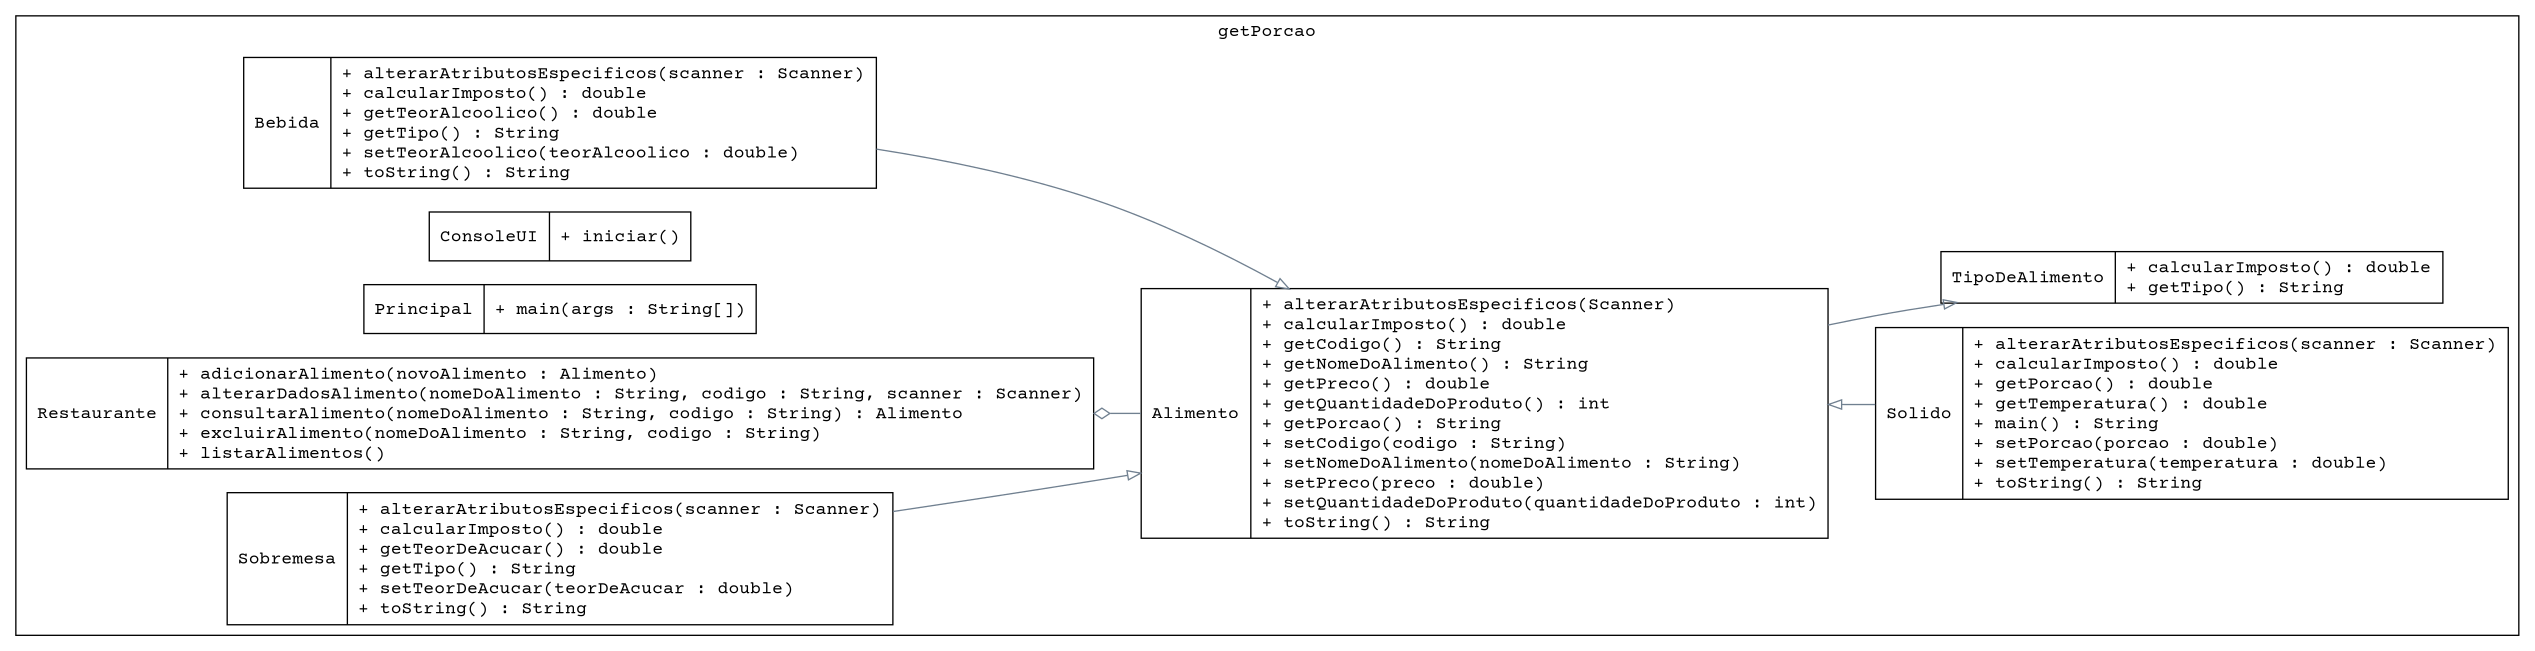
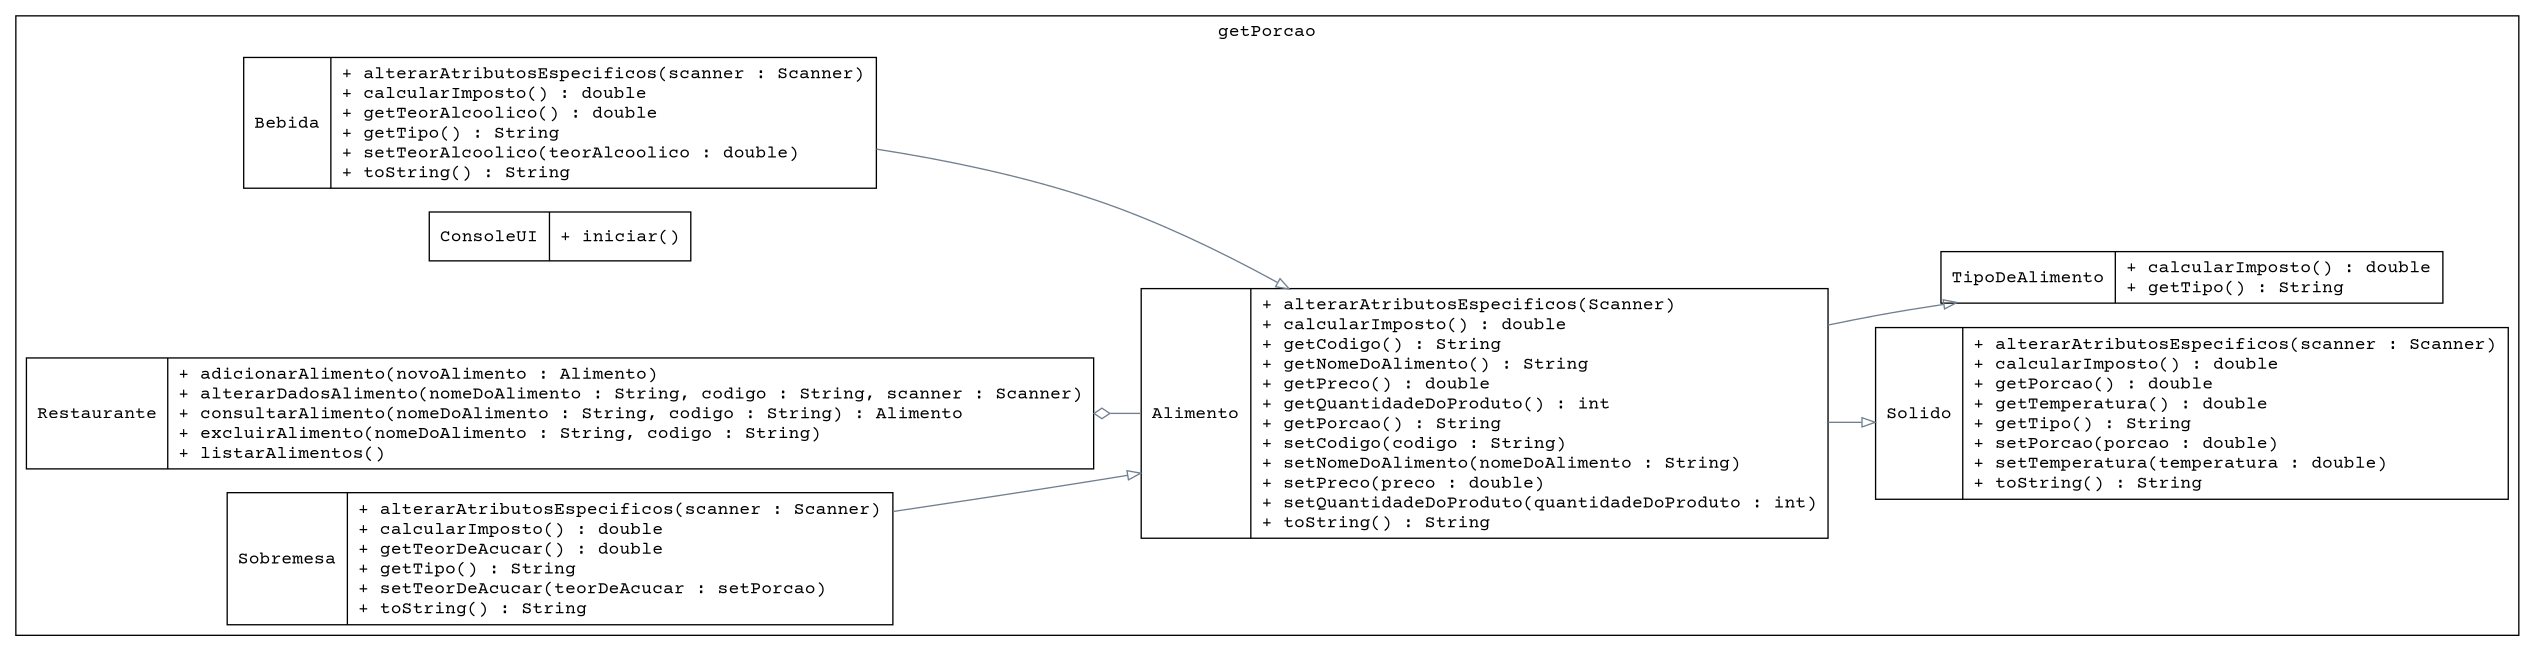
  digraph {
    fontname="Courier Prime"
    rankdir=LR
    node [fontname="Courier Prime" shape=record]
    edge [arrowhead=empty color=slategray fontname="Courier Prime" fontsize=11]
    n1 [label="{Alimento | + alterarAtributosEspecificos(Scanner)\l+ calcularImposto() : double\l+ getCodigo() : String\l+ getNomeDoAlimento() : String\l+ getPreco() : double\l+ getQuantidadeDoProduto() : int\l+ getPorcao() : String\l+ setCodigo(codigo : String)\l+ setNomeDoAlimento(nomeDoAlimento : String)\l+ setPreco(preco : double)\l+ setQuantidadeDoProduto(quantidadeDoProduto : int)\l+ toString() : String\l}"]
    n2 [label="{Bebida | + alterarAtributosEspecificos(scanner : Scanner)\l+ calcularImposto() : double\l+ getTeorAlcoolico() : double\l+ getTipo() : String\l+ setTeorAlcoolico(teorAlcoolico : double)\l+ toString() : String\l}"]
    n3 [label="{ConsoleUI | + iniciar()\l}"]
-   n4 [label="{Principal | + main(args : String[])\l}"]
    n5 [label="{Restaurante | + adicionarAlimento(novoAlimento : Alimento)\l+ alterarDadosAlimento(nomeDoAlimento : String, codigo : String, scanner : Scanner)\l+ consultarAlimento(nomeDoAlimento : String, codigo : String) : Alimento\l+ excluirAlimento(nomeDoAlimento : String, codigo : String)\l+ listarAlimentos()\l}"]
-   n6 [label="{Sobremesa | + alterarAtributosEspecificos(scanner : Scanner)\l+ calcularImposto() : double\l+ getTeorDeAcucar() : double\l+ getTipo() : String\l+ setTeorDeAcucar(teorDeAcucar : double)\l+ toString() : String\l}"]
-   n7 [label="{Solido | + alterarAtributosEspecificos(scanner : Scanner)\l+ calcularImposto() : double\l+ getPorcao() : double\l+ getTemperatura() : double\l+ main() : String\l+ setPorcao(porcao : double)\l+ setTemperatura(temperatura : double)\l+ toString() : String\l}"]
+   n6 [label="{Sobremesa | + alterarAtributosEspecificos(scanner : Scanner)\l+ calcularImposto() : double\l+ getTeorDeAcucar() : double\l+ getTipo() : String\l+ setTeorDeAcucar(teorDeAcucar : setPorcao)\l+ toString() : String\l}"]
+   n7 [label="{Solido | + alterarAtributosEspecificos(scanner : Scanner)\l+ calcularImposto() : double\l+ getPorcao() : double\l+ getTemperatura() : double\l+ getTipo() : String\l+ setPorcao(porcao : double)\l+ setTemperatura(temperatura : double)\l+ toString() : String\l}"]
    n8 [label="{TipoDeAlimento | + calcularImposto() : double\l+ getTipo() : String\l}"]
    subgraph cluster_1 {
      label=getPorcao
      n1
      n2
      n3
-     n4
      n5
      n6
      n7
      n8
    }
    n1 -> n8
    n2 -> n1
    n5 -> n1 [arrowtail=odiamond dir=back arrowhead=""]
    n6 -> n1
-   n7 -> n1
+   n1 -> n7
  }
